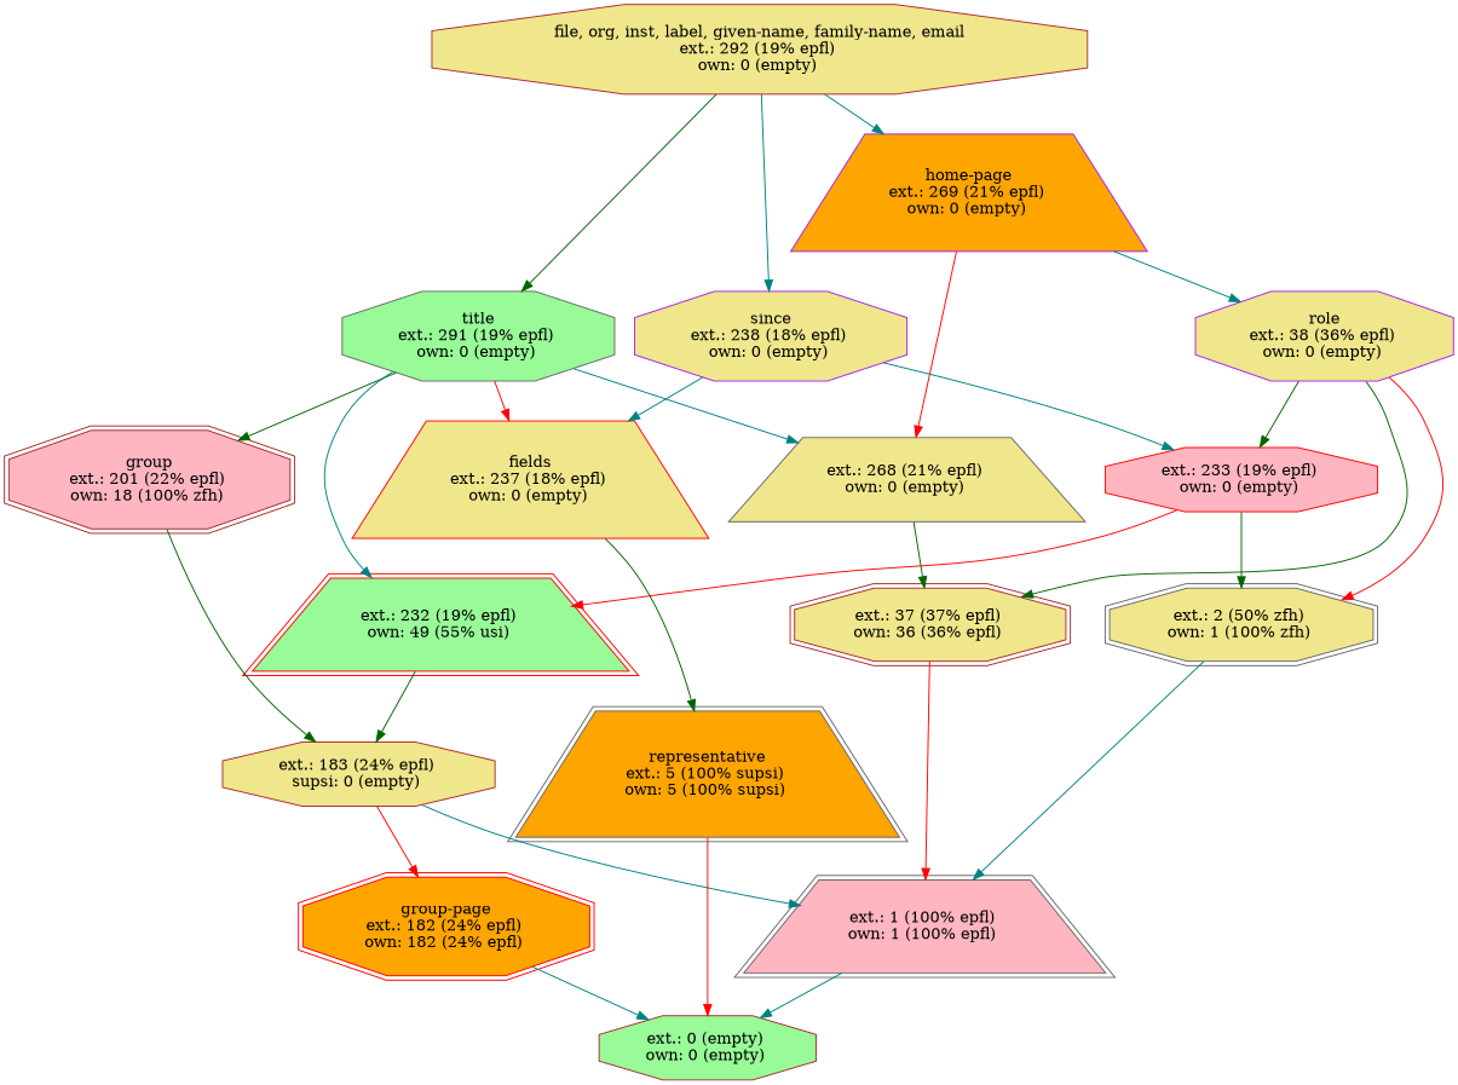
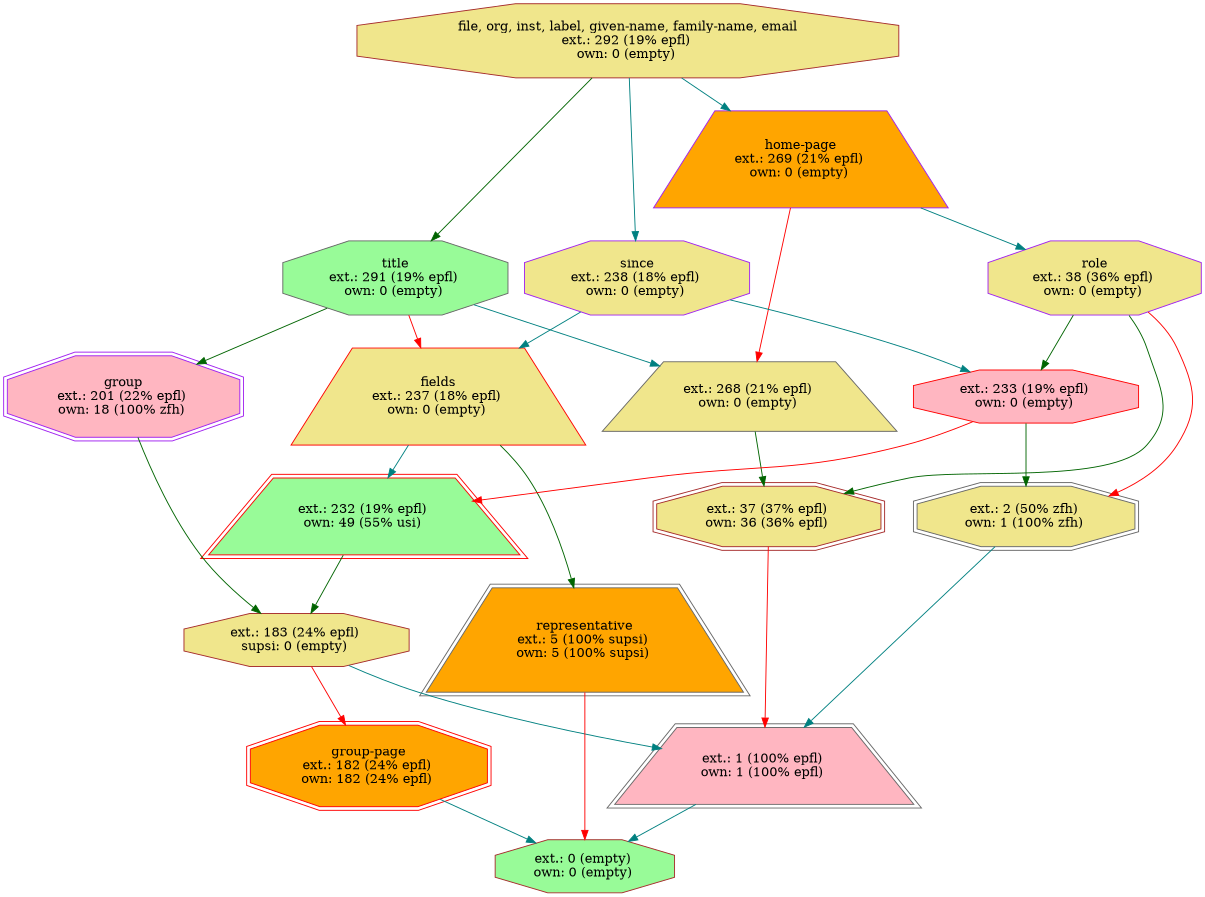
  digraph {
    node [color=gray40 fillcolor=khaki shape=octagon style=filled]
    edge [color=teal]
    n1 [color=brown label="file, org, inst, label, given-name, family-name, email\next.: 292 (19% epfl) \nown: 0 (empty) "]
    n2 [fillcolor=palegreen label="title\next.: 291 (19% epfl) \nown: 0 (empty) "]
    n3 [color=purple fillcolor=orange label="home-page\next.: 269 (21% epfl) \nown: 0 (empty) " shape=trapezium]
    n4 [color=purple label="since\next.: 238 (18% epfl) \nown: 0 (empty) "]
    n5 [label="ext.: 268 (21% epfl) \nown: 0 (empty) " shape=trapezium]
    n6 [color=red label="fields\next.: 237 (18% epfl) \nown: 0 (empty) " shape=trapezium]
-   n7 [color=brown fillcolor=lightpink label="group\next.: 201 (22% epfl) \nown: 18 (100% zfh) " peripheries=2]
+   n7 [color=purple fillcolor=lightpink label="group\next.: 201 (22% epfl) \nown: 18 (100% zfh) " peripheries=2]
    n8 [color=purple label="role\next.: 38 (36% epfl) \nown: 0 (empty) "]
    n9 [color=red fillcolor=lightpink label="ext.: 233 (19% epfl) \nown: 0 (empty) "]
    n10 [color=red fillcolor=orange label="group-page\next.: 182 (24% epfl) \nown: 182 (24% epfl) " peripheries=2]
    n11 [color=brown fillcolor=palegreen label="ext.: 0 (empty) \nown: 0 (empty) "]
    n12 [color=brown label="ext.: 183 (24% epfl) \nsupsi: 0 (empty) "]
    n13 [fillcolor=lightpink label="ext.: 1 (100% epfl) \nown: 1 (100% epfl) " peripheries=2 shape=trapezium]
    n14 [color=brown label="ext.: 37 (37% epfl) \nown: 36 (36% epfl) " peripheries=2]
    n15 [color=red fillcolor=palegreen label="ext.: 232 (19% epfl) \nown: 49 (55% usi) " peripheries=2 shape=trapezium]
    n16 [fillcolor=orange label="representative\next.: 5 (100% supsi) \nown: 5 (100% supsi) " peripheries=2 shape=trapezium]
    n17 [label="ext.: 2 (50% zfh) \nown: 1 (100% zfh) " peripheries=2]
    n1 -> n2 [color=darkgreen]
    n1 -> n3
    n1 -> n4
    n2 -> n5
    n2 -> n6 [color=red]
    n2 -> n7 [color=darkgreen]
    n3 -> n5 [color=red]
    n3 -> n8
    n4 -> n6
    n4 -> n9
    n5 -> n14 [color=darkgreen]
-   n2 -> n15
+   n6 -> n15
    n6 -> n16 [color=darkgreen]
    n7 -> n12 [color=darkgreen]
    n8 -> n9 [color=darkgreen]
    n8 -> n14 [color=darkgreen]
    n8 -> n17 [color=red]
    n9 -> n15 [color=red]
    n9 -> n17 [color=darkgreen]
    n10 -> n11
    n12 -> n10 [color=red]
    n12 -> n13
    n13 -> n11
    n14 -> n13 [color=red]
    n15 -> n12 [color=darkgreen]
    n16 -> n11 [color=red]
    n17 -> n13
  }
